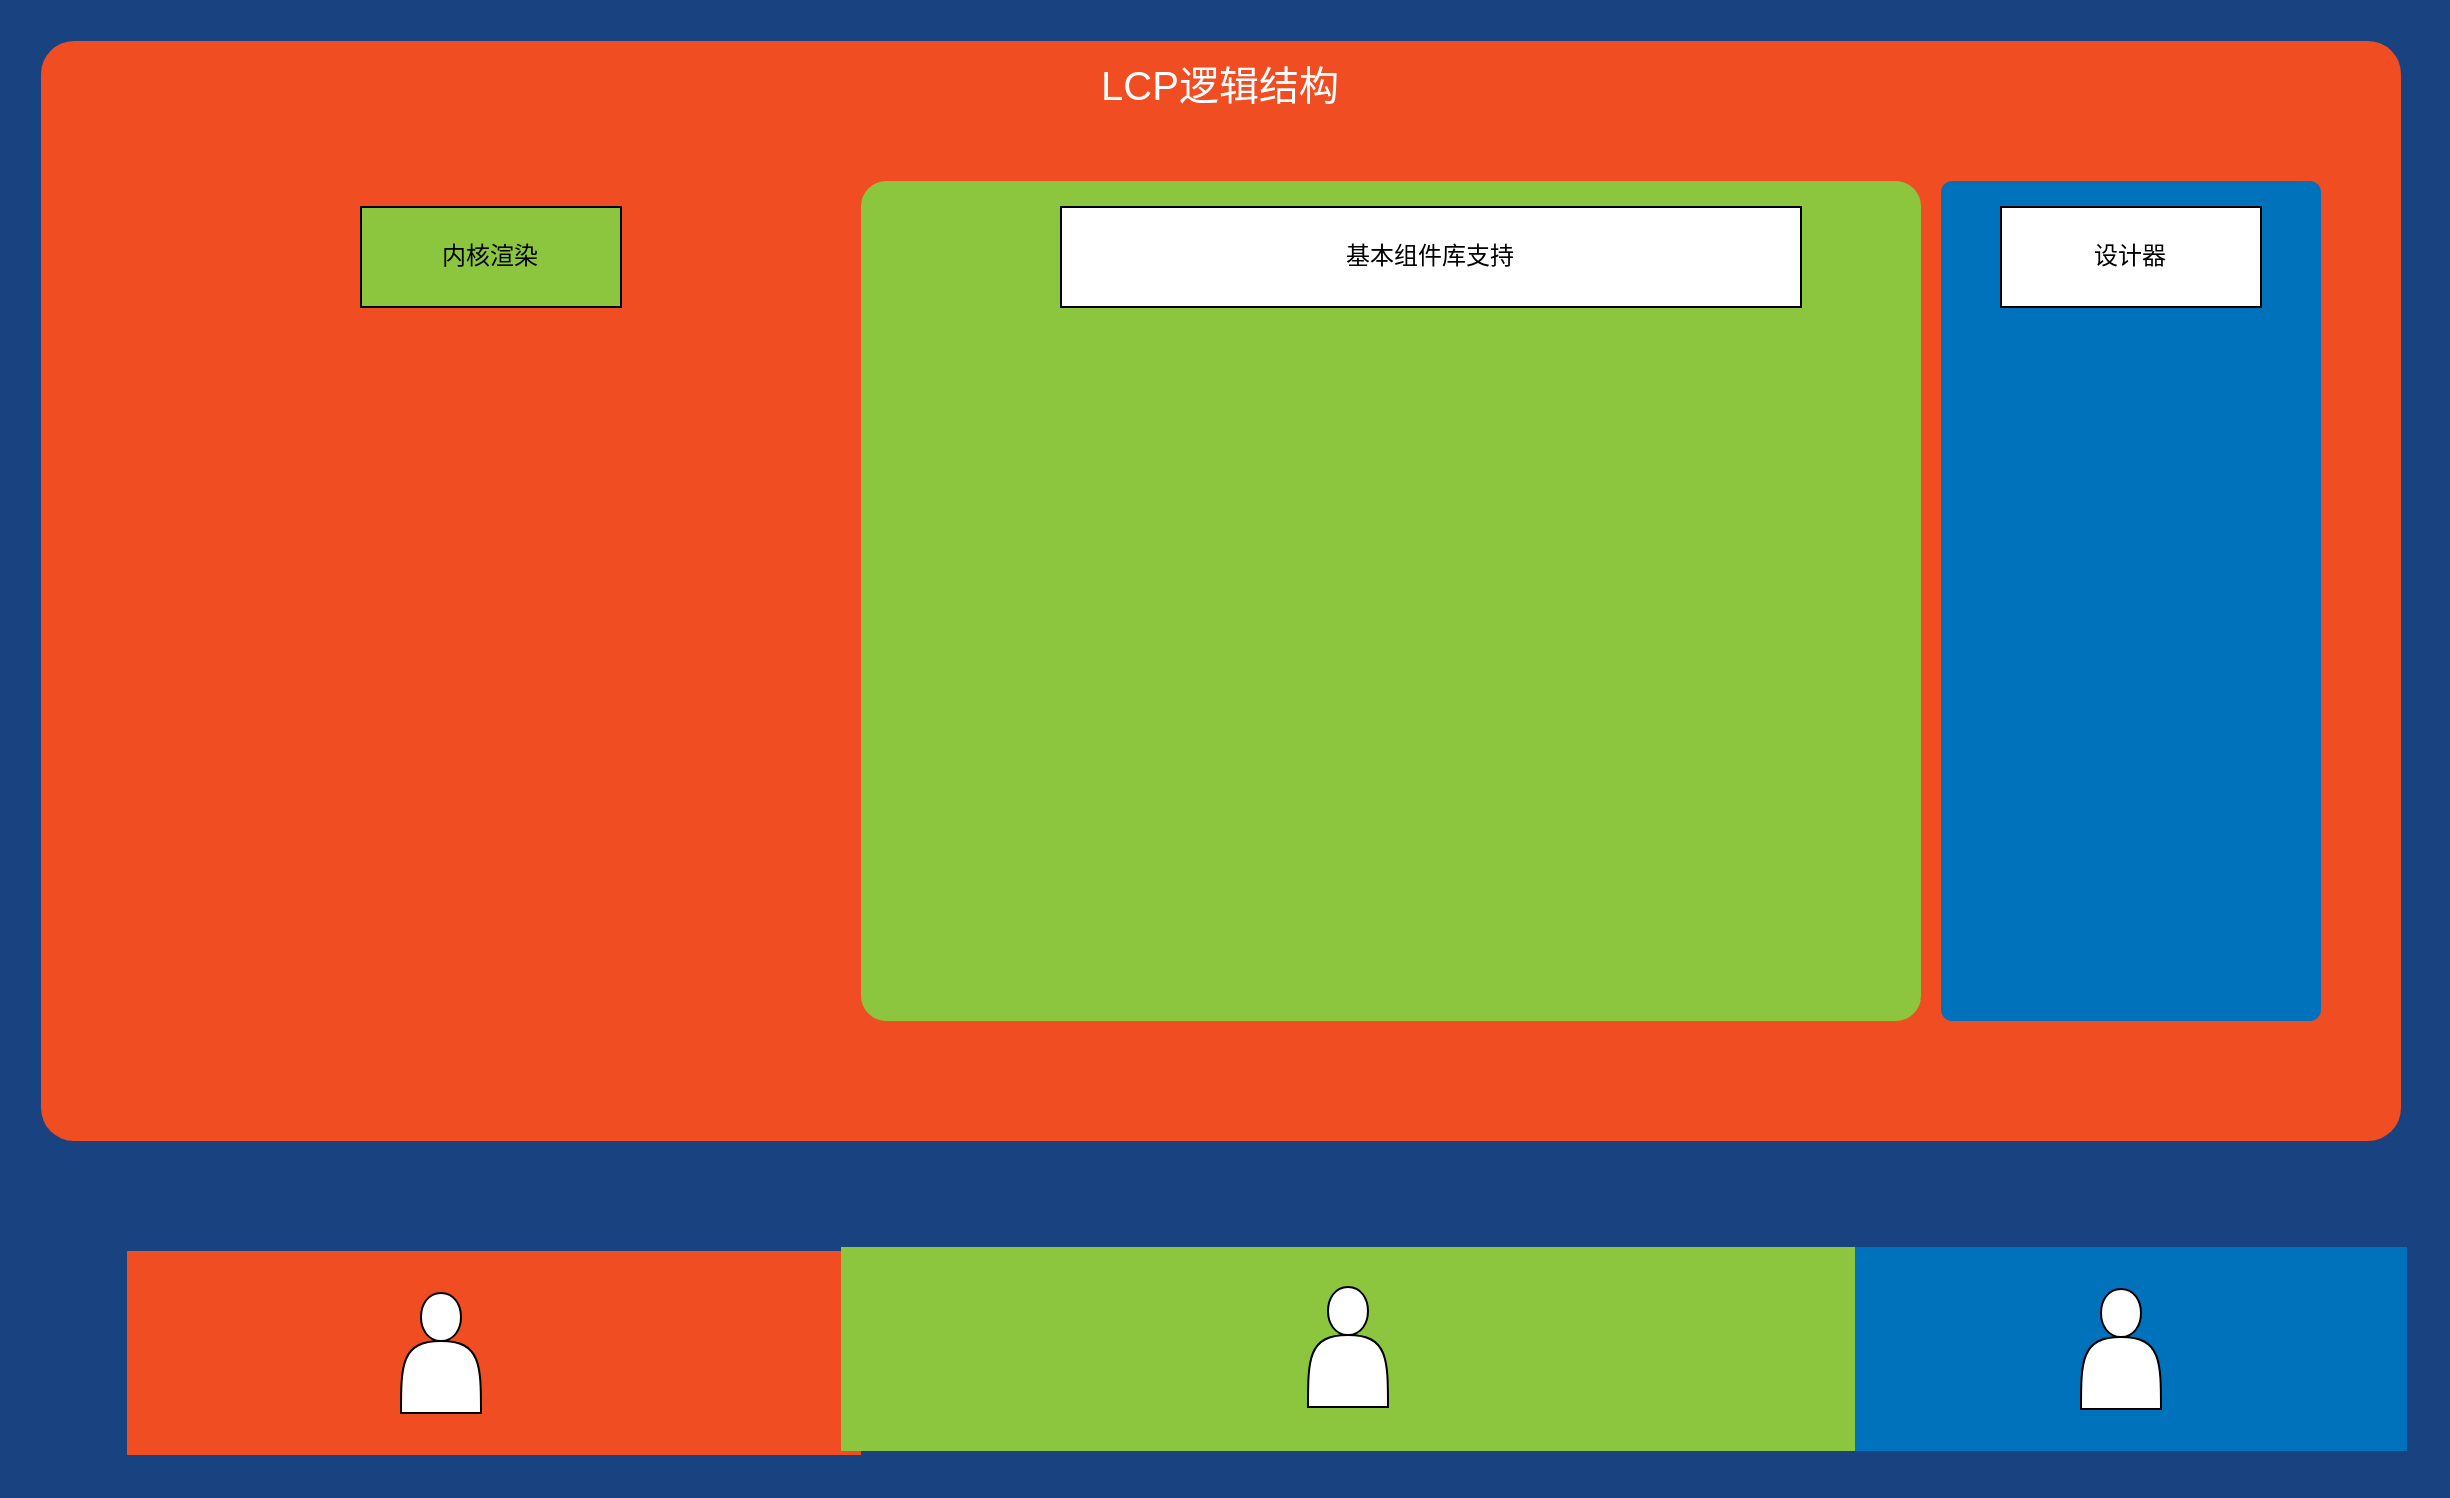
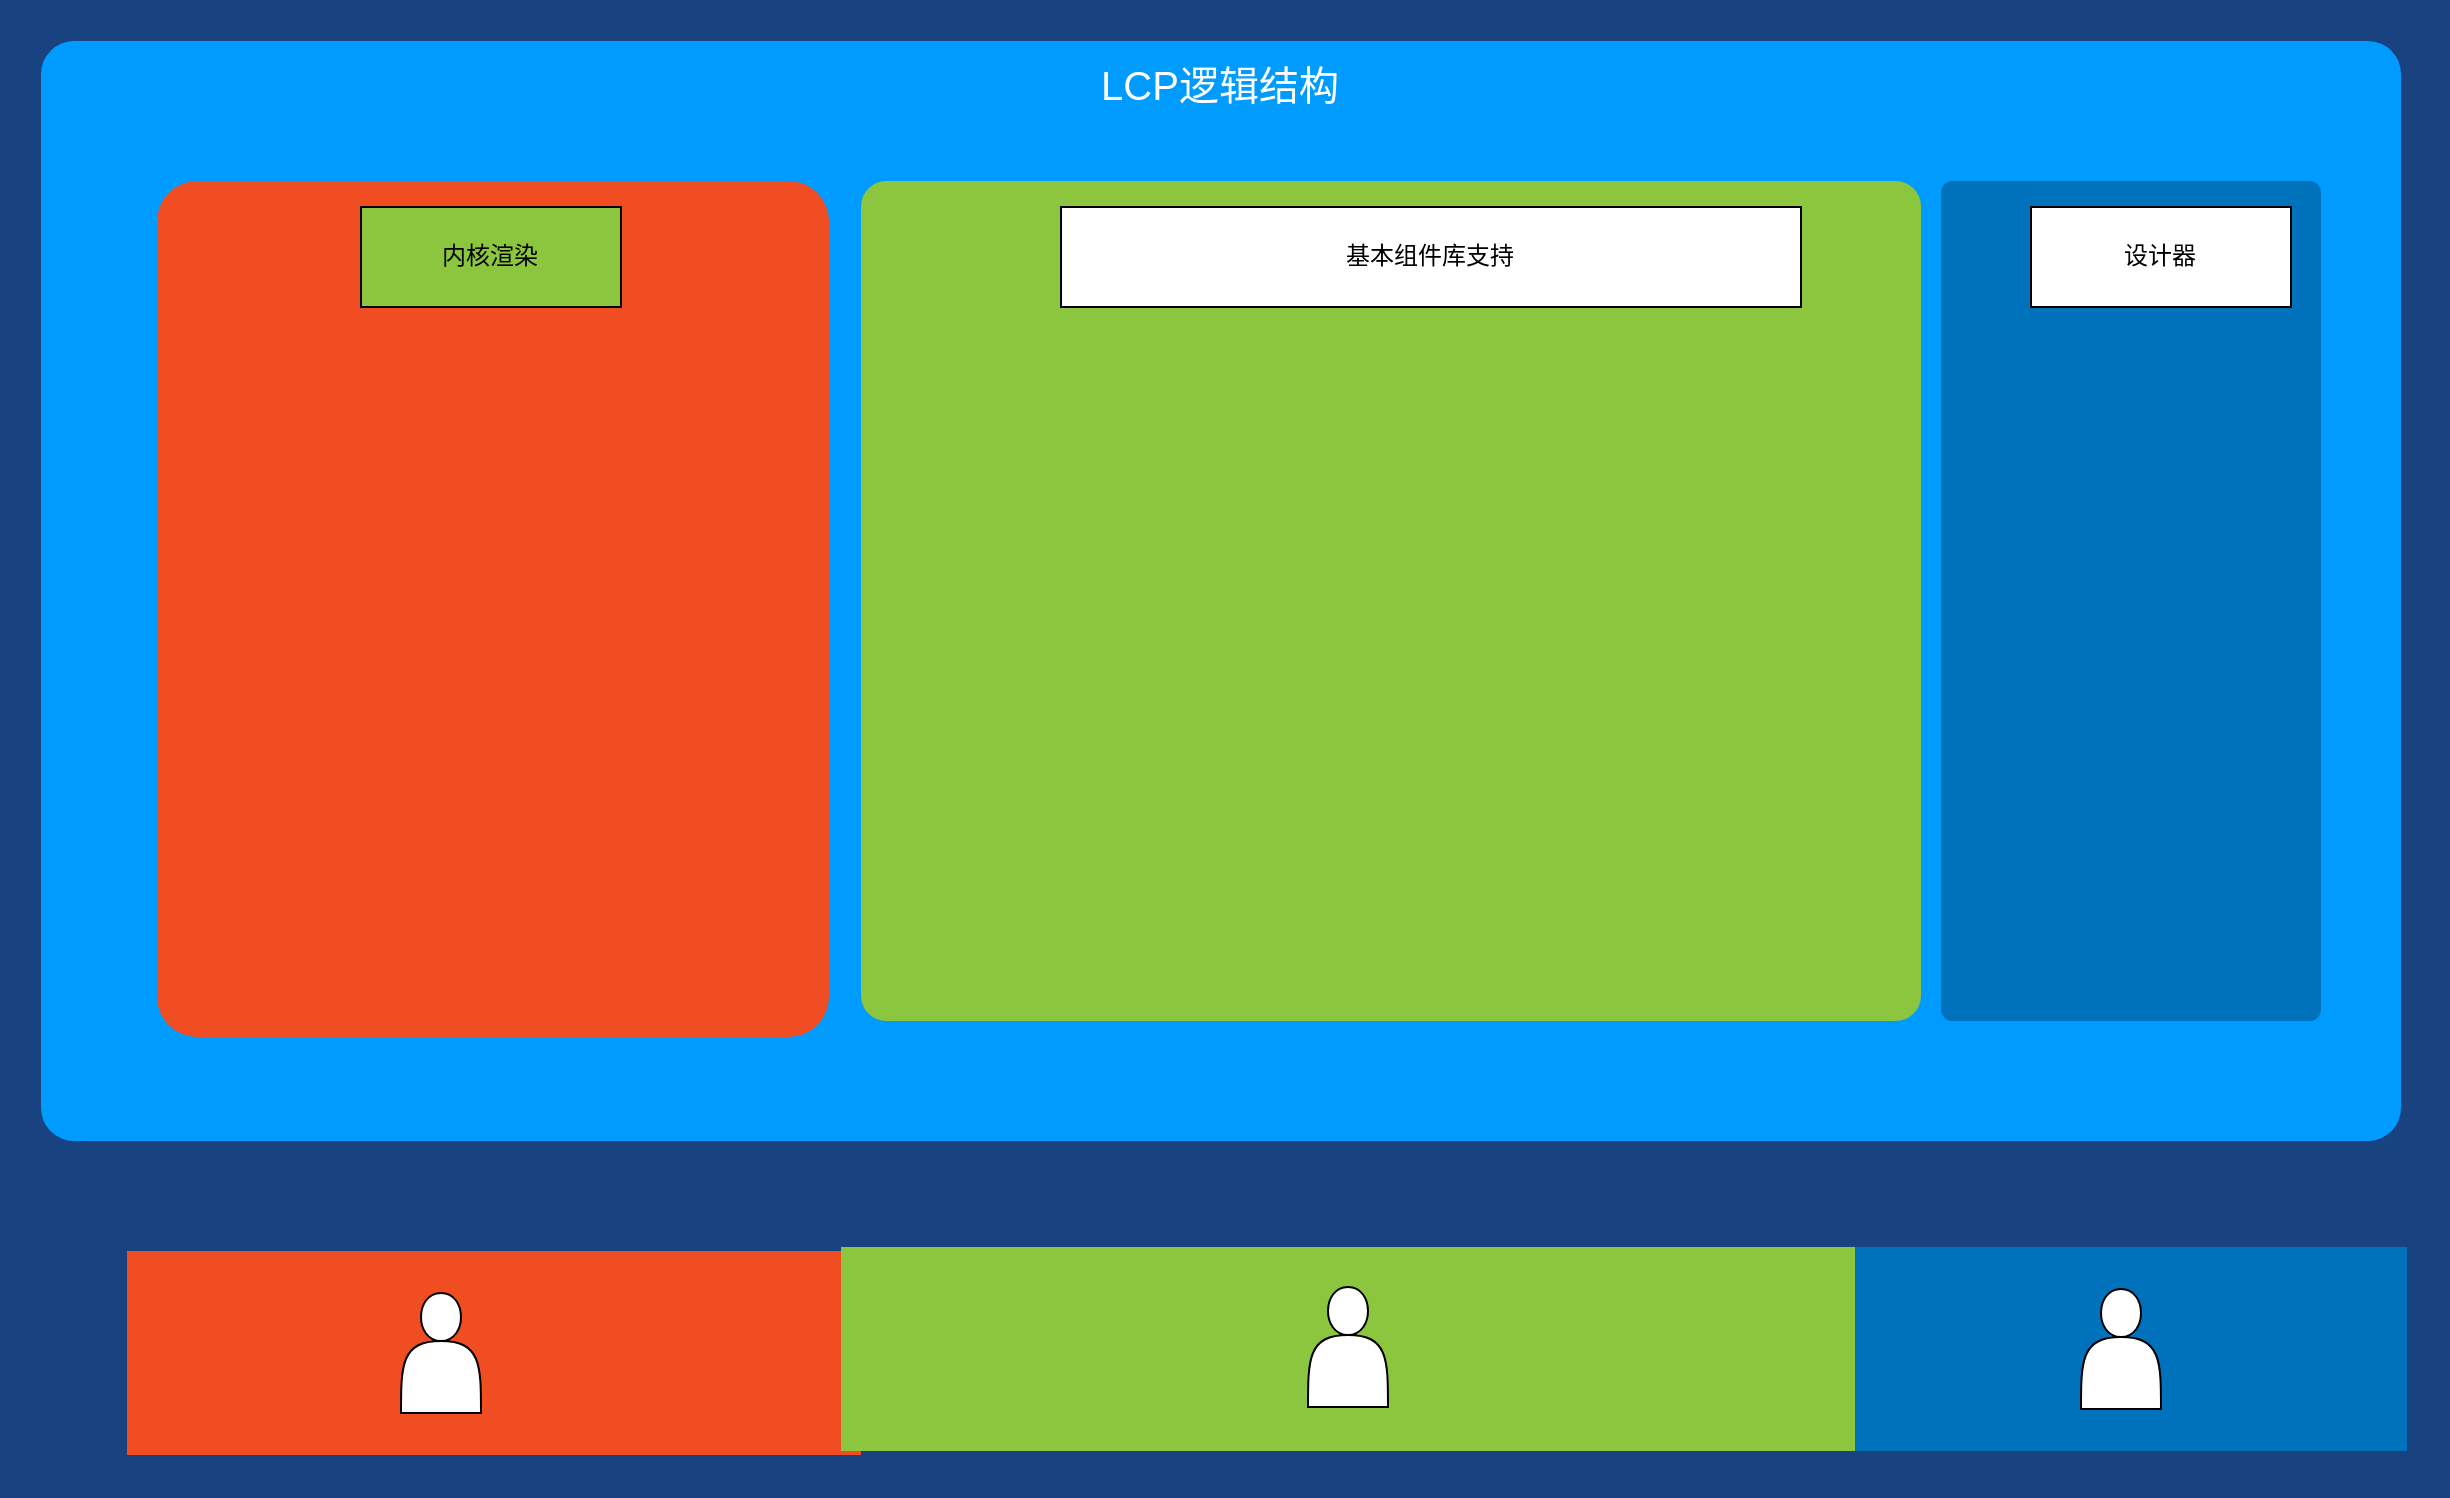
  <mxCell id="0" style=";html=1;" />
  <mxCell id="1" style=";html=1;" parent="0" />
- <mxCell id="2" value="LCP逻辑结构" style="whiteSpace=wrap;html=1;rounded=1;shadow=0;strokeColor=none;strokeWidth=2;fillColor=#f04d22;fontSize=20;fontColor=#FFFFFF;align=center;arcSize=3;verticalAlign=top;spacingTop=4;" parent="1" vertex="1"><mxGeometry x="20" y="20" width="1180" height="550" as="geometry" /></mxCell>
+ <mxCell id="2" value="LCP逻辑结构" style="whiteSpace=wrap;html=1;rounded=1;shadow=0;strokeColor=none;strokeWidth=2;fillColor=#009BFF;fontSize=20;fontColor=#FFFFFF;align=center;arcSize=3;verticalAlign=top;spacingTop=4;" parent="1" vertex="1"><mxGeometry x="20" y="20" width="1180" height="550" as="geometry" /></mxCell>
  <mxCell id="3" value="" style="rounded=1;whiteSpace=wrap;html=1;shadow=0;strokeWidth=2;fillColor=#0072BC;fontSize=12;fontColor=#FFFFFF;align=center;strokeColor=none;arcSize=3;verticalAlign=top;" parent="1" vertex="1"><mxGeometry x="970" y="90" width="190" height="420" as="geometry" /></mxCell>
  <mxCell id="4" value="" style="rounded=1;whiteSpace=wrap;html=1;shadow=0;strokeWidth=2;fillColor=#8BC63E;fontSize=12;fontColor=#000000;align=center;strokeColor=none;arcSize=3;" parent="1" vertex="1"><mxGeometry x="430" y="90" width="530" height="420" as="geometry" /></mxCell>
  <mxCell id="5" value="" style="rounded=1;whiteSpace=wrap;html=1;shadow=0;strokeWidth=2;fillColor=#F04D22;fontSize=12;fontColor=#FFFFFF;align=center;strokeColor=none;arcSize=6;verticalAlign=top;" parent="1" vertex="1"><mxGeometry x="78" y="90" width="336" height="428" as="geometry" /></mxCell>
  <mxCell id="6" value="" style="rounded=0;whiteSpace=wrap;html=1;shadow=0;strokeWidth=2;fillColor=#F04D22;fontSize=12;fontColor=#FFFFFF;align=center;strokeColor=none;arcSize=6;verticalAlign=top;" parent="1" vertex="1"><mxGeometry x="63" y="625" width="367" height="102" as="geometry" /></mxCell>
  <mxCell id="7" value="" style="rounded=0;whiteSpace=wrap;html=1;shadow=0;strokeWidth=2;fillColor=#8BC63E;fontSize=12;fontColor=#FFFFFF;align=center;strokeColor=none;arcSize=6;verticalAlign=top;" parent="1" vertex="1"><mxGeometry x="420" y="623" width="507" height="102" as="geometry" /></mxCell>
  <mxCell id="8" value="" style="rounded=0;whiteSpace=wrap;html=1;shadow=0;strokeWidth=2;fillColor=#0072BC;fontSize=12;fontColor=#FFFFFF;align=center;strokeColor=none;arcSize=3;verticalAlign=top;" parent="1" vertex="1"><mxGeometry x="927" y="623" width="276" height="102" as="geometry" /></mxCell>
  <mxCell id="9" value="内核渲染" style="rounded=0;whiteSpace=wrap;html=1;fillColor=#8bc63e;" vertex="1" parent="1"><mxGeometry x="180" y="103" width="130" height="50" as="geometry" /></mxCell>
  <mxCell id="10" value="基本组件库支持" style="rounded=0;whiteSpace=wrap;html=1;" vertex="1" parent="1"><mxGeometry x="530" y="103" width="370" height="50" as="geometry" /></mxCell>
- <mxCell id="11" value="设计器" style="rounded=0;whiteSpace=wrap;html=1;" vertex="1" parent="1"><mxGeometry x="1000" y="103" width="130" height="50" as="geometry" /></mxCell>
+ <mxCell id="11" value="设计器" style="rounded=0;whiteSpace=wrap;html=1;" vertex="1" parent="1"><mxGeometry x="1015" y="103" width="130" height="50" as="geometry" /></mxCell>
  <mxCell id="12" value="" style="shape=actor;whiteSpace=wrap;html=1;" vertex="1" parent="1"><mxGeometry x="200" y="646" width="40" height="60" as="geometry" /></mxCell>
  <mxCell id="13" value="" style="shape=actor;whiteSpace=wrap;html=1;" vertex="1" parent="1"><mxGeometry x="653.5" y="643" width="40" height="60" as="geometry" /></mxCell>
  <mxCell id="14" value="" style="shape=actor;whiteSpace=wrap;html=1;" vertex="1" parent="1"><mxGeometry x="1040" y="644" width="40" height="60" as="geometry" /></mxCell>
